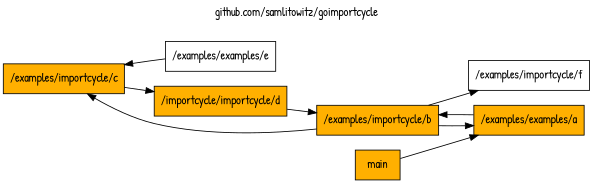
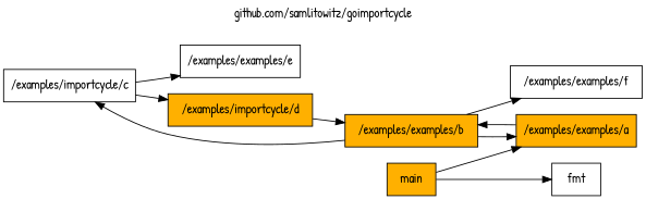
  digraph {
    fontname="Patrick Hand"
    label="github.com/samlitowitz/goimportcycle"
    labelloc=t
    rankdir=LR
    node [fillcolor="#ffb000" fontname="Patrick Hand" shape=rect style=filled]
    edge [color="#000000" fontname="Patrick Hand"]
-   n1 [label="/examples/importcycle/c"]
+   n1 [fillcolor="#ffffff" label="/examples/importcycle/c"]
    n2 [fillcolor="#ffffff" label="/examples/examples/e"]
-   n3 [label="/importcycle/importcycle/d"]
-   n4 [label="/examples/importcycle/b"]
+   n3 [label="/examples/importcycle/d"]
+   n4 [label="/examples/examples/b"]
    n5 [label=main]
+   n6 [fillcolor="#ffffff" label=fmt]
    n7 [label="/examples/examples/a"]
-   n8 [fillcolor="#ffffff" label="/examples/importcycle/f"]
-   n2 -> n1
+   n8 [fillcolor="#ffffff" label="/examples/examples/f"]
+   n1 -> n2
    n1 -> n3
    n3 -> n4
    n4 -> n1
    n4 -> n7
    n4 -> n8
+   n5 -> n6
    n5 -> n7
    n7 -> n4
  }
